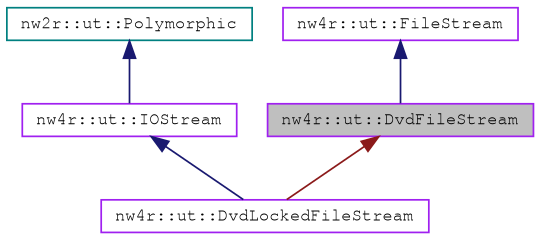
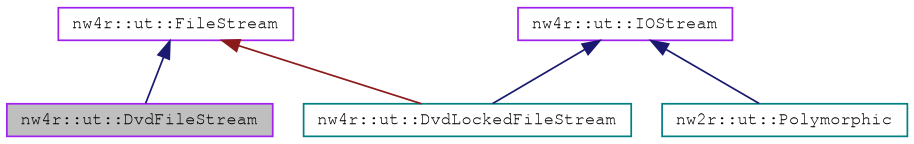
  digraph {
    node [color=purple fillcolor=white fontname=FreeMono fontsize=10 shape=record style=filled]
    edge [color=midnightblue dir=back fontname=FreeMono fontsize=10 labelfontname=FreeMono labelfontsize=10 style=solid]
    n1 [fillcolor=grey75 fontcolor=black height=0.2 label="nw4r::ut::DvdFileStream" width=0.4]
-   n2 [height=0.2 label="nw4r::ut::DvdLockedFileStream" width=0.4]
+   n2 [color=teal height=0.2 label="nw4r::ut::DvdLockedFileStream" width=0.4]
    n3 [height=0.2 label="nw4r::ut::FileStream" width=0.4]
    n4 [height=0.2 label="nw4r::ut::IOStream" width=0.4]
    n5 [color=teal height=0.2 label="nw2r::ut::Polymorphic" width=0.4]
-   n1 -> n2 [color=firebrick4]
+   n3 -> n2 [color=firebrick4]
    n3 -> n1
    n4 -> n2
-   n5 -> n4
+   n4 -> n5
  }
